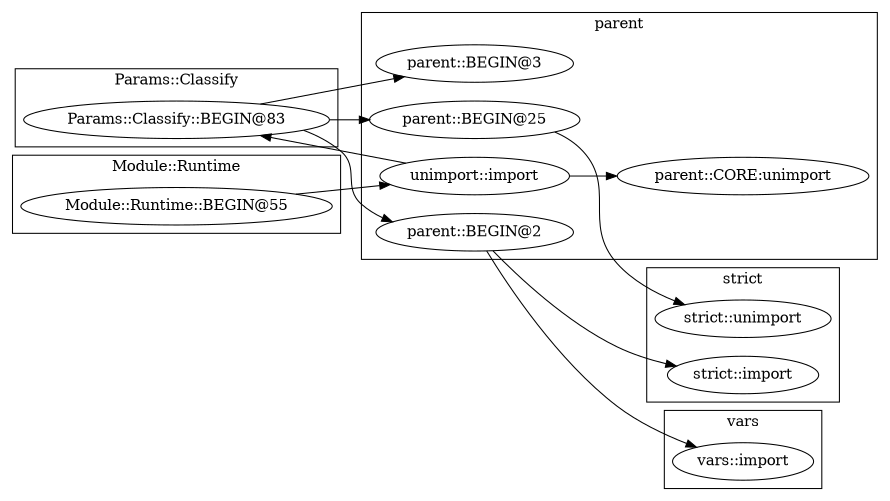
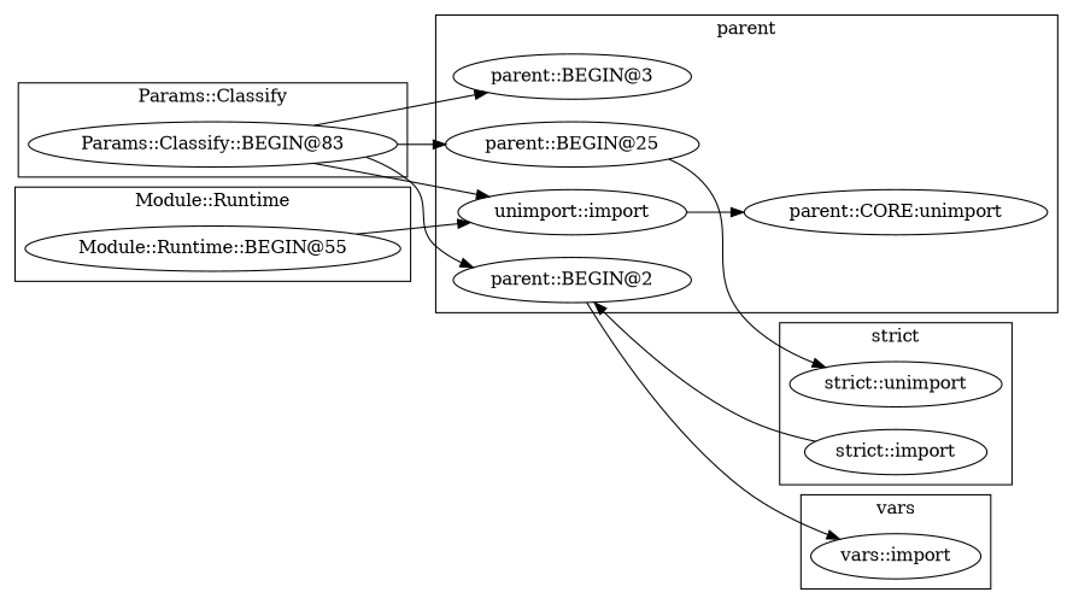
  digraph {
    rankdir=LR
    "parent::BEGIN@25"
    "parent::BEGIN@2"
    n3 [label="parent::CORE:unimport"]
    n4 [label="unimport::import"]
    "parent::BEGIN@3"
    "vars::import"
    "Params::Classify::BEGIN@83"
    "strict::import"
    "strict::unimport"
    "Module::Runtime::BEGIN@55"
    subgraph cluster_1 {
      label=parent
      "parent::BEGIN@25"
      "parent::BEGIN@2"
      n3
      n4
      "parent::BEGIN@3"
    }
    subgraph cluster_2 {
      label=vars
      "vars::import"
    }
    subgraph cluster_3 {
      label="Params::Classify"
      "Params::Classify::BEGIN@83"
    }
    subgraph cluster_4 {
      label="strict"
      "strict::import"
      "strict::unimport"
    }
    subgraph cluster_5 {
      label="Module::Runtime"
      "Module::Runtime::BEGIN@55"
    }
    "parent::BEGIN@25" -> "strict::unimport"
    "parent::BEGIN@2" -> "vars::import"
-   "parent::BEGIN@2" -> "strict::import"
+   "strict::import" -> "parent::BEGIN@2"
    n4 -> n3
    "Params::Classify::BEGIN@83" -> "parent::BEGIN@25"
    "Params::Classify::BEGIN@83" -> "parent::BEGIN@2"
-   n4 -> "Params::Classify::BEGIN@83"
+   "Params::Classify::BEGIN@83" -> n4
    "Params::Classify::BEGIN@83" -> "parent::BEGIN@3"
    "Module::Runtime::BEGIN@55" -> n4
  }
